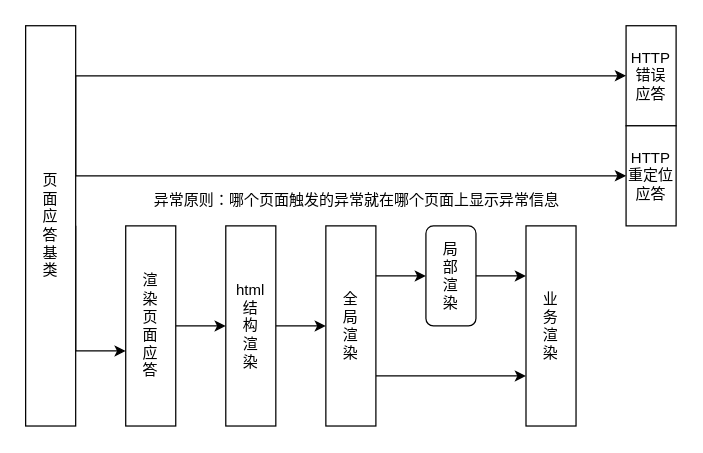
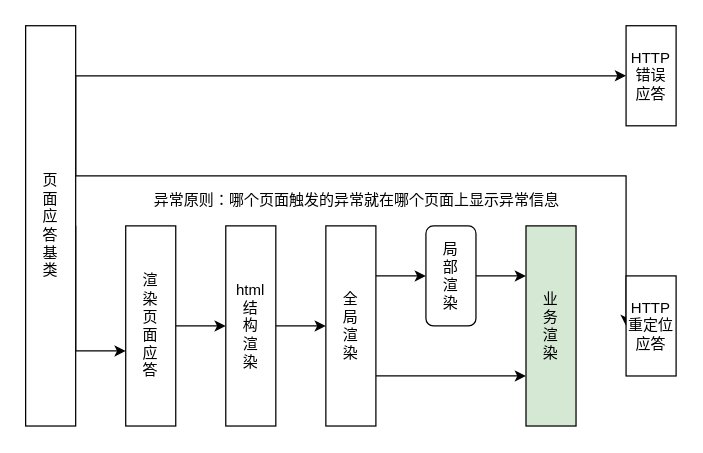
  <mxCell id="0" />
  <mxCell id="1" parent="0" />
  <mxCell id="2" style="edgeStyle=orthogonalEdgeStyle;rounded=0;orthogonalLoop=1;jettySize=auto;html=1;exitX=1;exitY=0.25;exitDx=0;exitDy=0;entryX=0;entryY=0.5;entryDx=0;entryDy=0;" edge="1" parent="1" source="5" target="6"><mxGeometry relative="1" as="geometry"><Array as="points"><mxPoint x="60" y="60" /></Array></mxGeometry></mxCell>
  <mxCell id="3" style="edgeStyle=orthogonalEdgeStyle;rounded=0;orthogonalLoop=1;jettySize=auto;html=1;exitX=1;exitY=0.25;exitDx=0;exitDy=0;entryX=0;entryY=0.5;entryDx=0;entryDy=0;" edge="1" parent="1" source="5" target="7"><mxGeometry relative="1" as="geometry"><Array as="points"><mxPoint x="60" y="140" /></Array></mxGeometry></mxCell>
  <mxCell id="4" style="edgeStyle=orthogonalEdgeStyle;rounded=0;orthogonalLoop=1;jettySize=auto;html=1;exitX=1;exitY=0.5;exitDx=0;exitDy=0;" edge="1" parent="1" source="5" target="9"><mxGeometry relative="1" as="geometry"><Array as="points"><mxPoint x="60" y="280" /></Array></mxGeometry></mxCell>
  <mxCell id="5" value="页&lt;br&gt;面&lt;br&gt;应&lt;br&gt;答&lt;br&gt;基&lt;br&gt;类" style="rounded=0;whiteSpace=wrap;html=1;" parent="1" vertex="1"><mxGeometry x="20" y="20" width="40" height="320" as="geometry" /></mxCell>
  <mxCell id="6" value="HTTP错误&lt;br&gt;应答" style="rounded=0;whiteSpace=wrap;html=1;" parent="1" vertex="1"><mxGeometry x="500" y="20" width="40" height="80" as="geometry" /></mxCell>
- <mxCell id="7" value="HTTP重定位&lt;br&gt;应答" style="rounded=0;whiteSpace=wrap;html=1;" parent="1" vertex="1"><mxGeometry x="500" y="100" width="40" height="80" as="geometry" /></mxCell>
+ <mxCell id="7" value="HTTP重定位&lt;br&gt;应答" style="rounded=0;whiteSpace=wrap;html=1;" parent="1" vertex="1"><mxGeometry x="500" y="220" width="40" height="80" as="geometry" /></mxCell>
  <mxCell id="8" style="edgeStyle=orthogonalEdgeStyle;rounded=0;orthogonalLoop=1;jettySize=auto;html=1;exitX=1;exitY=0.5;exitDx=0;exitDy=0;entryX=0;entryY=0.5;entryDx=0;entryDy=0;" parent="1" source="9" target="13" edge="1"><mxGeometry relative="1" as="geometry" /></mxCell>
  <mxCell id="9" value="渲&lt;br&gt;染&lt;br&gt;页&lt;br&gt;面&lt;br&gt;应&lt;br&gt;答" style="rounded=0;whiteSpace=wrap;html=1;" parent="1" vertex="1"><mxGeometry x="100" y="180" width="40" height="160" as="geometry" /></mxCell>
- <mxCell id="10" value="业&lt;br&gt;务&lt;br&gt;渲&lt;br&gt;染" style="rounded=0;whiteSpace=wrap;html=1;" parent="1" vertex="1"><mxGeometry x="420" y="180" width="40" height="160" as="geometry" /></mxCell>
+ <mxCell id="10" value="业&lt;br&gt;务&lt;br&gt;渲&lt;br&gt;染" style="rounded=0;whiteSpace=wrap;html=1;fillColor=#d5e8d4;" parent="1" vertex="1"><mxGeometry x="420" y="180" width="40" height="160" as="geometry" /></mxCell>
  <mxCell id="11" value="异常原则：哪个页面触发的异常就在哪个页面上显示异常信息" style="text;html=1;strokeColor=none;fillColor=none;align=center;verticalAlign=middle;whiteSpace=wrap;rounded=0;" parent="1" vertex="1"><mxGeometry x="120" y="150" width="330" height="20" as="geometry" /></mxCell>
  <mxCell id="12" style="edgeStyle=orthogonalEdgeStyle;rounded=0;orthogonalLoop=1;jettySize=auto;html=1;exitX=1;exitY=0.5;exitDx=0;exitDy=0;entryX=0;entryY=0.5;entryDx=0;entryDy=0;" edge="1" parent="1" source="13" target="16"><mxGeometry relative="1" as="geometry" /></mxCell>
  <mxCell id="13" value="html&lt;br&gt;结&lt;br&gt;构&lt;br&gt;渲&lt;br&gt;染" style="rounded=0;whiteSpace=wrap;html=1;" parent="1" vertex="1"><mxGeometry x="180" y="180" width="40" height="160" as="geometry" /></mxCell>
  <mxCell id="14" style="edgeStyle=orthogonalEdgeStyle;rounded=0;orthogonalLoop=1;jettySize=auto;html=1;exitX=1;exitY=0.25;exitDx=0;exitDy=0;entryX=0;entryY=0.5;entryDx=0;entryDy=0;" edge="1" parent="1" source="16" target="18"><mxGeometry relative="1" as="geometry" /></mxCell>
  <mxCell id="15" style="edgeStyle=orthogonalEdgeStyle;rounded=0;orthogonalLoop=1;jettySize=auto;html=1;exitX=1;exitY=0.75;exitDx=0;exitDy=0;entryX=0;entryY=0.75;entryDx=0;entryDy=0;" edge="1" parent="1" source="16" target="10"><mxGeometry relative="1" as="geometry" /></mxCell>
  <mxCell id="16" value="全&lt;br&gt;局&lt;br&gt;渲&lt;br&gt;染" style="rounded=0;whiteSpace=wrap;html=1;" vertex="1" parent="1"><mxGeometry x="260" y="180" width="40" height="160" as="geometry" /></mxCell>
  <mxCell id="17" style="edgeStyle=orthogonalEdgeStyle;rounded=0;orthogonalLoop=1;jettySize=auto;html=1;exitX=1;exitY=0.5;exitDx=0;exitDy=0;entryX=0;entryY=0.25;entryDx=0;entryDy=0;" edge="1" parent="1" source="18" target="10"><mxGeometry relative="1" as="geometry" /></mxCell>
  <mxCell id="18" value="局&lt;br&gt;部&lt;br&gt;渲&lt;br&gt;染" style="whiteSpace=wrap;html=1;rounded=1;" vertex="1" parent="1"><mxGeometry x="340" y="180" width="40" height="80" as="geometry" /></mxCell>
